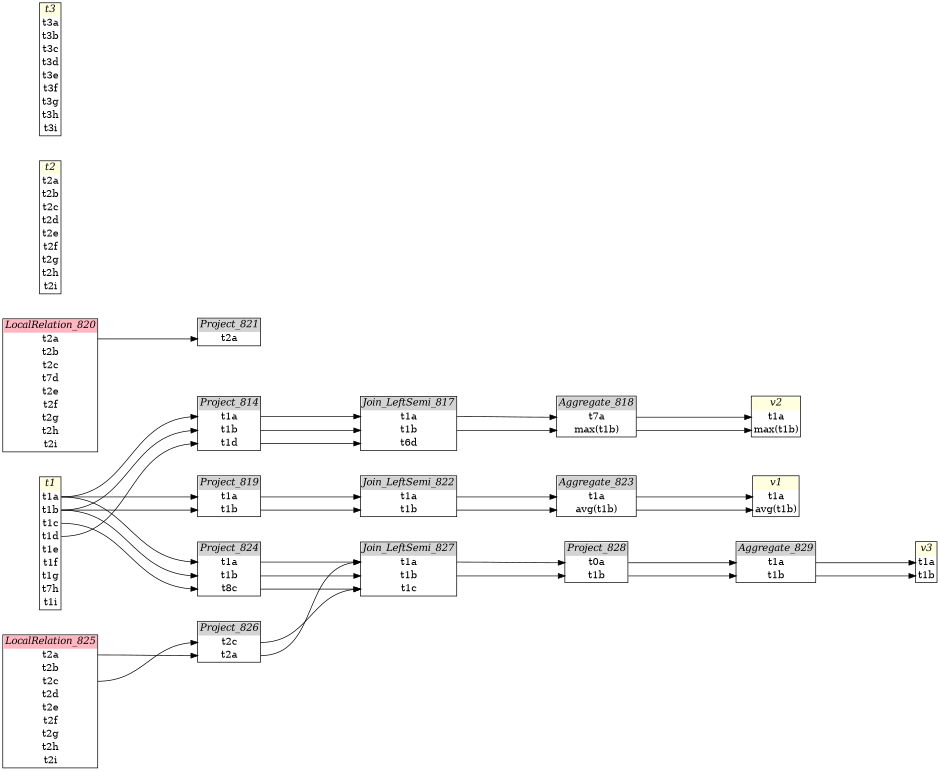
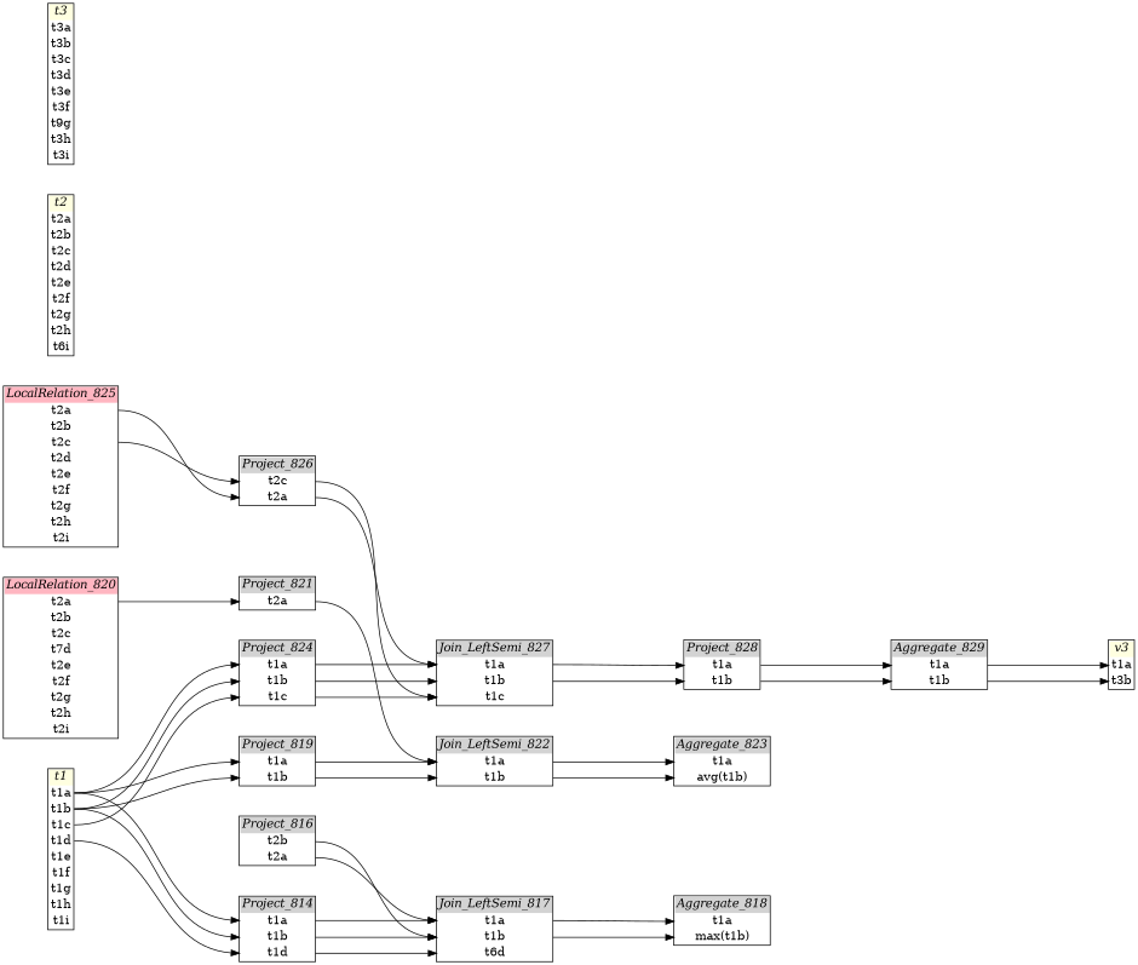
  digraph {
    fontname=Helvetica
    nodesep=0.5
    rankdir=LR
    ranksep=2
    node [shape=plain]
    edge [headport=0 tailport=0]
-   n1 [label=< <table border="1" cellborder="0" cellspacing="0">   <tr><td bgcolor="lightgray" port="nodeName"><i>Aggregate_818</i></td></tr>   <tr><td port="0">t7a</td></tr> <tr><td port="1">max(t1b)</td></tr> </table>>]
-   n2 [label=< <table border="1" cellborder="0" cellspacing="0">   <tr><td bgcolor="lightyellow" port="nodeName"><i>v2</i></td></tr>   <tr><td port="0">t1a</td></tr> <tr><td port="1">max(t1b)</td></tr> </table>>]
+   n1 [label=< <table border="1" cellborder="0" cellspacing="0">   <tr><td bgcolor="lightgray" port="nodeName"><i>Aggregate_818</i></td></tr>   <tr><td port="0">t1a</td></tr> <tr><td port="1">max(t1b)</td></tr> </table>>]
    n3 [label=< <table border="1" cellborder="0" cellspacing="0">   <tr><td bgcolor="lightgray" port="nodeName"><i>Aggregate_823</i></td></tr>   <tr><td port="0">t1a</td></tr> <tr><td port="1">avg(t1b)</td></tr> </table>>]
-   n4 [label=< <table border="1" cellborder="0" cellspacing="0">   <tr><td bgcolor="lightyellow" port="nodeName"><i>v1</i></td></tr>   <tr><td port="0">t1a</td></tr> <tr><td port="1">avg(t1b)</td></tr> </table>>]
    n5 [label=< <table border="1" cellborder="0" cellspacing="0">   <tr><td bgcolor="lightgray" port="nodeName"><i>Aggregate_829</i></td></tr>   <tr><td port="0">t1a</td></tr> <tr><td port="1">t1b</td></tr> </table>>]
-   n6 [label=< <table border="1" cellborder="0" cellspacing="0">   <tr><td bgcolor="lightyellow" port="nodeName"><i>v3</i></td></tr>   <tr><td port="0">t1a</td></tr> <tr><td port="1">t1b</td></tr> </table>>]
+   n6 [label=< <table border="1" cellborder="0" cellspacing="0">   <tr><td bgcolor="lightyellow" port="nodeName"><i>v3</i></td></tr>   <tr><td port="0">t1a</td></tr> <tr><td port="1">t3b</td></tr> </table>>]
    n7 [label=< <table border="1" cellborder="0" cellspacing="0">   <tr><td bgcolor="lightgray" port="nodeName"><i>Join_LeftSemi_817</i></td></tr>   <tr><td port="0">t1a</td></tr> <tr><td port="1">t1b</td></tr> <tr><td port="2">t6d</td></tr> </table>>]
    n8 [label=< <table border="1" cellborder="0" cellspacing="0">   <tr><td bgcolor="lightgray" port="nodeName"><i>Join_LeftSemi_822</i></td></tr>   <tr><td port="0">t1a</td></tr> <tr><td port="1">t1b</td></tr> </table>>]
    n9 [label=< <table border="1" cellborder="0" cellspacing="0">   <tr><td bgcolor="lightgray" port="nodeName"><i>Join_LeftSemi_827</i></td></tr>   <tr><td port="0">t1a</td></tr> <tr><td port="1">t1b</td></tr> <tr><td port="2">t1c</td></tr> </table>>]
-   n10 [label=< <table border="1" cellborder="0" cellspacing="0">   <tr><td bgcolor="lightgray" port="nodeName"><i>Project_828</i></td></tr>   <tr><td port="0">t0a</td></tr> <tr><td port="1">t1b</td></tr> </table>>]
+   n10 [label=< <table border="1" cellborder="0" cellspacing="0">   <tr><td bgcolor="lightgray" port="nodeName"><i>Project_828</i></td></tr>   <tr><td port="0">t1a</td></tr> <tr><td port="1">t1b</td></tr> </table>>]
+   n11 [label=< <table border="1" cellborder="0" cellspacing="0">   <tr><td bgcolor="lightgray" port="nodeName"><i>Project_816</i></td></tr>   <tr><td port="0">t2b</td></tr> <tr><td port="1">t2a</td></tr> </table>>]
    n12 [label=< <table border="1" cellborder="0" cellspacing="0">   <tr><td bgcolor="lightpink" port="nodeName"><i>LocalRelation_820</i></td></tr>   <tr><td port="0">t2a</td></tr> <tr><td port="1">t2b</td></tr> <tr><td port="2">t2c</td></tr> <tr><td port="3">t7d</td></tr> <tr><td port="4">t2e</td></tr> <tr><td port="5">t2f</td></tr> <tr><td port="6">t2g</td></tr> <tr><td port="7">t2h</td></tr> <tr><td port="8">t2i</td></tr> </table>>]
    n13 [label=< <table border="1" cellborder="0" cellspacing="0">   <tr><td bgcolor="lightgray" port="nodeName"><i>Project_821</i></td></tr>   <tr><td port="0">t2a</td></tr> </table>>]
    n14 [label=< <table border="1" cellborder="0" cellspacing="0">   <tr><td bgcolor="lightpink" port="nodeName"><i>LocalRelation_825</i></td></tr>   <tr><td port="0">t2a</td></tr> <tr><td port="1">t2b</td></tr> <tr><td port="2">t2c</td></tr> <tr><td port="3">t2d</td></tr> <tr><td port="4">t2e</td></tr> <tr><td port="5">t2f</td></tr> <tr><td port="6">t2g</td></tr> <tr><td port="7">t2h</td></tr> <tr><td port="8">t2i</td></tr> </table>>]
    n15 [label=< <table border="1" cellborder="0" cellspacing="0">   <tr><td bgcolor="lightgray" port="nodeName"><i>Project_826</i></td></tr>   <tr><td port="0">t2c</td></tr> <tr><td port="1">t2a</td></tr> </table>>]
    n16 [label=< <table border="1" cellborder="0" cellspacing="0">   <tr><td bgcolor="lightgray" port="nodeName"><i>Project_814</i></td></tr>   <tr><td port="0">t1a</td></tr> <tr><td port="1">t1b</td></tr> <tr><td port="2">t1d</td></tr> </table>>]
    n17 [label=< <table border="1" cellborder="0" cellspacing="0">   <tr><td bgcolor="lightgray" port="nodeName"><i>Project_819</i></td></tr>   <tr><td port="0">t1a</td></tr> <tr><td port="1">t1b</td></tr> </table>>]
-   n18 [label=< <table border="1" cellborder="0" cellspacing="0">   <tr><td bgcolor="lightgray" port="nodeName"><i>Project_824</i></td></tr>   <tr><td port="0">t1a</td></tr> <tr><td port="1">t1b</td></tr> <tr><td port="2">t8c</td></tr> </table>>]
-   n19 [label=< <table border="1" cellborder="0" cellspacing="0">   <tr><td bgcolor="lightyellow" port="nodeName"><i>t1</i></td></tr>   <tr><td port="0">t1a</td></tr> <tr><td port="1">t1b</td></tr> <tr><td port="2">t1c</td></tr> <tr><td port="3">t1d</td></tr> <tr><td port="4">t1e</td></tr> <tr><td port="5">t1f</td></tr> <tr><td port="6">t1g</td></tr> <tr><td port="7">t7h</td></tr> <tr><td port="8">t1i</td></tr> </table>>]
-   n20 [label=< <table border="1" cellborder="0" cellspacing="0">   <tr><td bgcolor="lightyellow" port="nodeName"><i>t2</i></td></tr>   <tr><td port="0">t2a</td></tr> <tr><td port="1">t2b</td></tr> <tr><td port="2">t2c</td></tr> <tr><td port="3">t2d</td></tr> <tr><td port="4">t2e</td></tr> <tr><td port="5">t2f</td></tr> <tr><td port="6">t2g</td></tr> <tr><td port="7">t2h</td></tr> <tr><td port="8">t2i</td></tr> </table>>]
-   n21 [label=< <table border="1" cellborder="0" cellspacing="0">   <tr><td bgcolor="lightyellow" port="nodeName"><i>t3</i></td></tr>   <tr><td port="0">t3a</td></tr> <tr><td port="1">t3b</td></tr> <tr><td port="2">t3c</td></tr> <tr><td port="3">t3d</td></tr> <tr><td port="4">t3e</td></tr> <tr><td port="5">t3f</td></tr> <tr><td port="6">t3g</td></tr> <tr><td port="7">t3h</td></tr> <tr><td port="8">t3i</td></tr> </table>>]
-   n1 -> n2
-   n1 -> n2 [headport=1 tailport=1]
-   n3 -> n4
-   n3 -> n4 [headport=1 tailport=1]
+   n18 [label=< <table border="1" cellborder="0" cellspacing="0">   <tr><td bgcolor="lightgray" port="nodeName"><i>Project_824</i></td></tr>   <tr><td port="0">t1a</td></tr> <tr><td port="1">t1b</td></tr> <tr><td port="2">t1c</td></tr> </table>>]
+   n19 [label=< <table border="1" cellborder="0" cellspacing="0">   <tr><td bgcolor="lightyellow" port="nodeName"><i>t1</i></td></tr>   <tr><td port="0">t1a</td></tr> <tr><td port="1">t1b</td></tr> <tr><td port="2">t1c</td></tr> <tr><td port="3">t1d</td></tr> <tr><td port="4">t1e</td></tr> <tr><td port="5">t1f</td></tr> <tr><td port="6">t1g</td></tr> <tr><td port="7">t1h</td></tr> <tr><td port="8">t1i</td></tr> </table>>]
+   n20 [label=< <table border="1" cellborder="0" cellspacing="0">   <tr><td bgcolor="lightyellow" port="nodeName"><i>t2</i></td></tr>   <tr><td port="0">t2a</td></tr> <tr><td port="1">t2b</td></tr> <tr><td port="2">t2c</td></tr> <tr><td port="3">t2d</td></tr> <tr><td port="4">t2e</td></tr> <tr><td port="5">t2f</td></tr> <tr><td port="6">t2g</td></tr> <tr><td port="7">t2h</td></tr> <tr><td port="8">t6i</td></tr> </table>>]
+   n21 [label=< <table border="1" cellborder="0" cellspacing="0">   <tr><td bgcolor="lightyellow" port="nodeName"><i>t3</i></td></tr>   <tr><td port="0">t3a</td></tr> <tr><td port="1">t3b</td></tr> <tr><td port="2">t3c</td></tr> <tr><td port="3">t3d</td></tr> <tr><td port="4">t3e</td></tr> <tr><td port="5">t3f</td></tr> <tr><td port="6">t9g</td></tr> <tr><td port="7">t3h</td></tr> <tr><td port="8">t3i</td></tr> </table>>]
    n5 -> n6
    n5 -> n6 [headport=1 tailport=1]
    n7 -> n1
    n7 -> n1 [headport=1 tailport=1]
    n8 -> n3
    n8 -> n3 [headport=1 tailport=1]
    n9 -> n10
    n9 -> n10 [headport=1 tailport=1]
    n10 -> n5
    n10 -> n5 [headport=1 tailport=1]
+   n11 -> n7 [headport=1]
+   n11 -> n7 [tailport=1]
    n12 -> n13
+   n13 -> n8
    n14 -> n15 [headport=1]
    n14 -> n15 [tailport=2]
    n15 -> n9 [headport=2]
    n15 -> n9 [tailport=1]
    n16 -> n7
    n16 -> n7 [headport=1 tailport=1]
    n16 -> n7 [headport=2 tailport=2]
    n17 -> n8
    n17 -> n8 [headport=1 tailport=1]
    n18 -> n9
    n18 -> n9 [headport=1 tailport=1]
    n18 -> n9 [headport=2 tailport=2]
    n19 -> n16
    n19 -> n16 [headport=1 tailport=1]
    n19 -> n16 [headport=2 tailport=3]
    n19 -> n17
    n19 -> n17 [headport=1 tailport=1]
    n19 -> n18
    n19 -> n18 [headport=1 tailport=1]
    n19 -> n18 [headport=2 tailport=2]
  }
